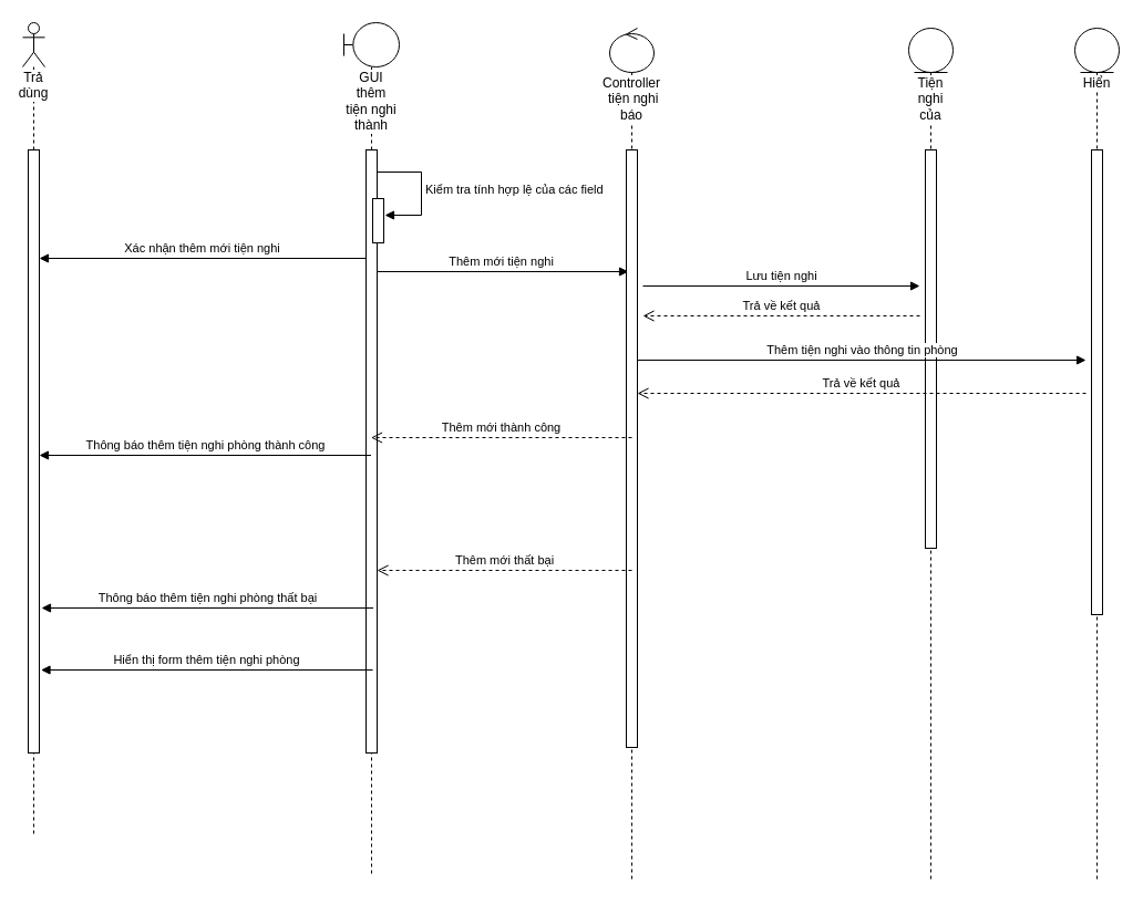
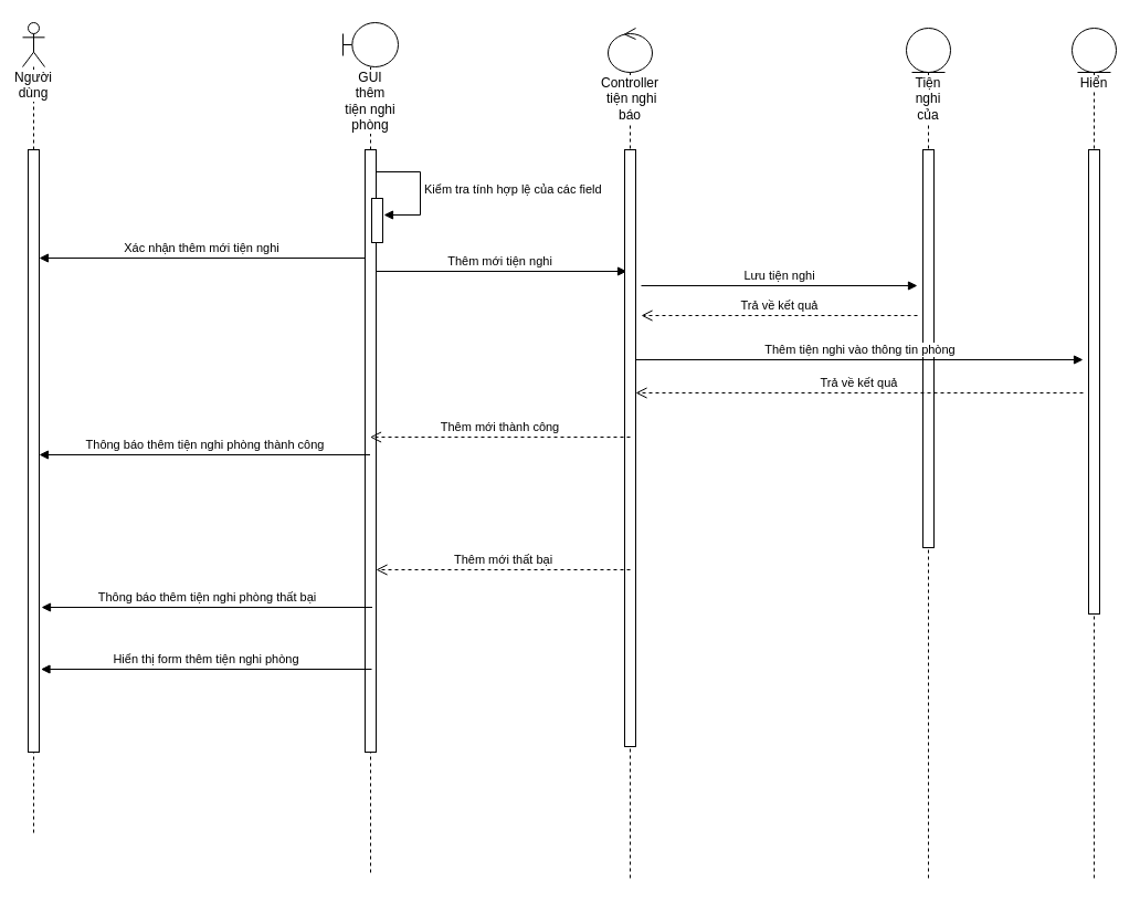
  <mxCell id="0" />
  <mxCell id="1" parent="0" />
  <mxCell id="2" value="Thêm mới tiện nghi" style="html=1;verticalAlign=bottom;endArrow=block;entryX=0.5;entryY=0.167;entryDx=0;entryDy=0;entryPerimeter=0;" parent="1" edge="1"><mxGeometry width="80" relative="1" as="geometry"><mxPoint x="337" y="245" as="sourcePoint" /><mxPoint x="567" y="245" as="targetPoint" /></mxGeometry></mxCell>
- <mxCell id="3" value="Trả dùng" style="shape=umlLifeline;participant=umlActor;perimeter=lifelinePerimeter;whiteSpace=wrap;html=1;container=1;collapsible=0;recursiveResize=0;verticalAlign=top;spacingTop=36;outlineConnect=0;fontStyle=0;labelBackgroundColor=#ffffff;" parent="1" vertex="1"><mxGeometry x="20" y="20" width="20" height="735" as="geometry" /></mxCell>
+ <mxCell id="3" value="Người dùng" style="shape=umlLifeline;participant=umlActor;perimeter=lifelinePerimeter;whiteSpace=wrap;html=1;container=1;collapsible=0;recursiveResize=0;verticalAlign=top;spacingTop=36;outlineConnect=0;fontStyle=0;labelBackgroundColor=#ffffff;" parent="1" vertex="1"><mxGeometry x="20" y="20" width="20" height="735" as="geometry" /></mxCell>
  <mxCell id="4" value="" style="html=1;points=[];perimeter=orthogonalPerimeter;" parent="3" vertex="1"><mxGeometry x="5" y="115" width="10" height="545" as="geometry" /></mxCell>
- <mxCell id="5" value="GUI thêm tiện nghi thành" style="shape=umlLifeline;participant=umlBoundary;perimeter=lifelinePerimeter;whiteSpace=wrap;html=1;container=1;collapsible=0;recursiveResize=0;verticalAlign=top;spacingTop=36;outlineConnect=0;labelBackgroundColor=#ffffff;" parent="1" vertex="1"><mxGeometry x="310" y="20" width="50" height="770" as="geometry" /></mxCell>
+ <mxCell id="5" value="GUI thêm tiện nghi phòng" style="shape=umlLifeline;participant=umlBoundary;perimeter=lifelinePerimeter;whiteSpace=wrap;html=1;container=1;collapsible=0;recursiveResize=0;verticalAlign=top;spacingTop=36;outlineConnect=0;labelBackgroundColor=#ffffff;" parent="1" vertex="1"><mxGeometry x="310" y="20" width="50" height="770" as="geometry" /></mxCell>
  <mxCell id="6" value="" style="html=1;points=[];perimeter=orthogonalPerimeter;labelBackgroundColor=#ffffff;" parent="5" vertex="1"><mxGeometry x="20" y="115" width="10" height="545" as="geometry" /></mxCell>
  <mxCell id="7" value="Controller&lt;br&gt;&amp;nbsp;tiện nghi báo" style="shape=umlLifeline;participant=umlControl;perimeter=lifelinePerimeter;whiteSpace=wrap;html=1;container=1;collapsible=0;recursiveResize=0;verticalAlign=top;spacingTop=36;outlineConnect=0;labelBackgroundColor=#ffffff;" parent="1" vertex="1"><mxGeometry x="550" y="25" width="40" height="770" as="geometry" /></mxCell>
  <mxCell id="8" value="" style="html=1;points=[];perimeter=orthogonalPerimeter;labelBackgroundColor=#ffffff;" parent="7" vertex="1"><mxGeometry x="15" y="110" width="10" height="540" as="geometry" /></mxCell>
  <mxCell id="9" value="Tiện nghi của" style="shape=umlLifeline;participant=umlEntity;perimeter=lifelinePerimeter;whiteSpace=wrap;html=1;container=1;collapsible=0;recursiveResize=0;verticalAlign=top;spacingTop=36;outlineConnect=0;labelBackgroundColor=#ffffff;" parent="1" vertex="1"><mxGeometry x="820" y="25" width="40" height="770" as="geometry" /></mxCell>
  <mxCell id="10" value="" style="html=1;points=[];perimeter=orthogonalPerimeter;labelBackgroundColor=#ffffff;" parent="9" vertex="1"><mxGeometry x="15" y="110" width="10" height="360" as="geometry" /></mxCell>
  <mxCell id="11" value="" style="html=1;points=[];perimeter=orthogonalPerimeter;labelBackgroundColor=#ffffff;" parent="1" vertex="1"><mxGeometry x="336" y="179" width="10" height="40" as="geometry" /></mxCell>
  <mxCell id="12" value="Kiểm tra tính hợp lệ của các field" style="edgeStyle=orthogonalEdgeStyle;html=1;align=left;spacingLeft=2;endArrow=block;rounded=0;entryX=1.1;entryY=0.375;entryDx=0;entryDy=0;entryPerimeter=0;" parent="1" source="6" target="11" edge="1"><mxGeometry relative="1" as="geometry"><mxPoint x="435" y="245" as="sourcePoint" /><Array as="points"><mxPoint x="380" y="155" /><mxPoint x="380" y="194" /></Array></mxGeometry></mxCell>
  <mxCell id="13" value="Lưu tiện nghi" style="html=1;verticalAlign=bottom;endArrow=block;" parent="1" edge="1"><mxGeometry width="80" relative="1" as="geometry"><mxPoint x="580" y="258" as="sourcePoint" /><mxPoint x="830" y="258" as="targetPoint" /></mxGeometry></mxCell>
  <mxCell id="14" value="Trả về kết quả" style="html=1;verticalAlign=bottom;endArrow=open;dashed=1;endSize=8;" parent="1" edge="1"><mxGeometry relative="1" as="geometry"><mxPoint x="830" y="285" as="sourcePoint" /><mxPoint x="580" y="285" as="targetPoint" /></mxGeometry></mxCell>
  <mxCell id="15" value="Hiển" style="shape=umlLifeline;participant=umlEntity;perimeter=lifelinePerimeter;whiteSpace=wrap;html=1;container=1;collapsible=0;recursiveResize=0;verticalAlign=top;spacingTop=36;outlineConnect=0;labelBackgroundColor=#ffffff;" parent="1" vertex="1"><mxGeometry x="970" y="25" width="40" height="770" as="geometry" /></mxCell>
  <mxCell id="16" value="" style="html=1;points=[];perimeter=orthogonalPerimeter;labelBackgroundColor=#ffffff;" parent="15" vertex="1"><mxGeometry x="15" y="110" width="10" height="420" as="geometry" /></mxCell>
  <mxCell id="17" value="Thêm mới thành công" style="html=1;verticalAlign=bottom;endArrow=open;dashed=1;endSize=8;" parent="1" target="5" edge="1"><mxGeometry relative="1" as="geometry"><mxPoint x="570" y="395" as="sourcePoint" /><mxPoint x="490" y="395" as="targetPoint" /></mxGeometry></mxCell>
  <mxCell id="18" value="Thêm mới thất bại" style="html=1;verticalAlign=bottom;endArrow=open;dashed=1;endSize=8;" parent="1" target="6" edge="1"><mxGeometry relative="1" as="geometry"><mxPoint x="570" y="515" as="sourcePoint" /><mxPoint x="490" y="515" as="targetPoint" /></mxGeometry></mxCell>
  <mxCell id="19" value="Thông báo thêm tiện nghi phòng thành công" style="html=1;verticalAlign=bottom;endArrow=block;" parent="1" edge="1"><mxGeometry width="80" relative="1" as="geometry"><mxPoint x="334.5" y="411" as="sourcePoint" /><mxPoint x="35" y="411" as="targetPoint" /></mxGeometry></mxCell>
  <mxCell id="20" value="Thông báo thêm tiện nghi phòng thất bại" style="html=1;verticalAlign=bottom;endArrow=block;" parent="1" edge="1"><mxGeometry width="80" relative="1" as="geometry"><mxPoint x="336.5" y="549" as="sourcePoint" /><mxPoint x="37" y="549" as="targetPoint" /></mxGeometry></mxCell>
  <mxCell id="21" value="Hiển thị form thêm tiện nghi phòng" style="html=1;verticalAlign=bottom;endArrow=block;" parent="1" edge="1"><mxGeometry width="80" relative="1" as="geometry"><mxPoint x="336" y="605" as="sourcePoint" /><mxPoint x="36.5" y="605" as="targetPoint" /></mxGeometry></mxCell>
  <mxCell id="22" value="Thêm tiện nghi vào thông tin phòng" style="html=1;verticalAlign=bottom;endArrow=block;" parent="1" edge="1"><mxGeometry width="80" relative="1" as="geometry"><mxPoint x="575" y="325" as="sourcePoint" /><mxPoint x="980" y="325" as="targetPoint" /></mxGeometry></mxCell>
  <mxCell id="23" value="Trả về kết quả" style="html=1;verticalAlign=bottom;endArrow=open;dashed=1;endSize=8;" parent="1" target="8" edge="1"><mxGeometry relative="1" as="geometry"><mxPoint x="980" y="355" as="sourcePoint" /><mxPoint x="900" y="355" as="targetPoint" /></mxGeometry></mxCell>
  <mxCell id="24" value="Xác nhận thêm mới tiện nghi" style="html=1;verticalAlign=bottom;endArrow=block;" edge="1" parent="1"><mxGeometry width="80" relative="1" as="geometry"><mxPoint x="330" y="233" as="sourcePoint" /><mxPoint x="35" y="233" as="targetPoint" /></mxGeometry></mxCell>
